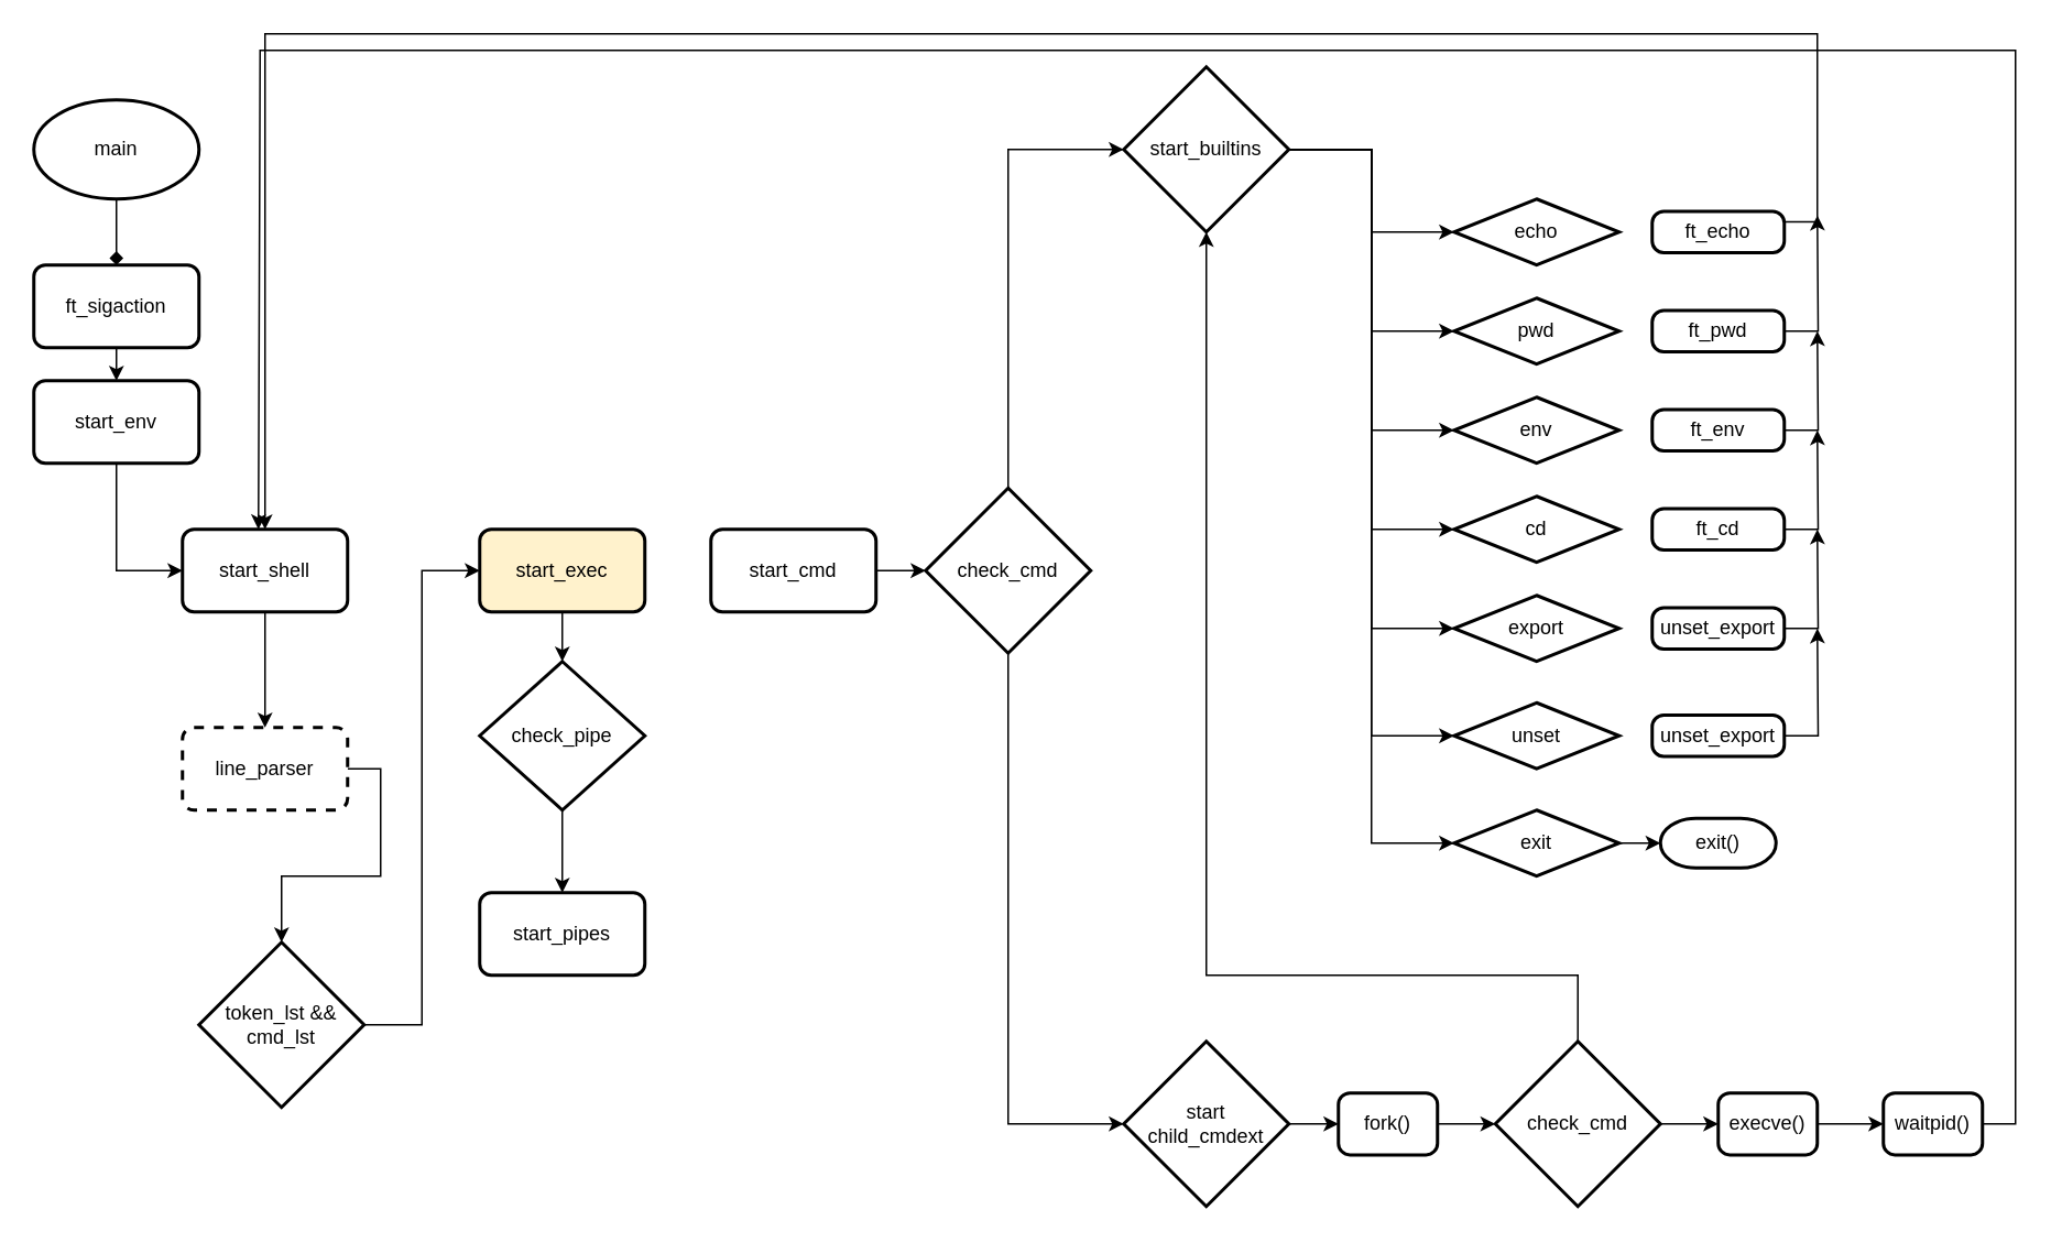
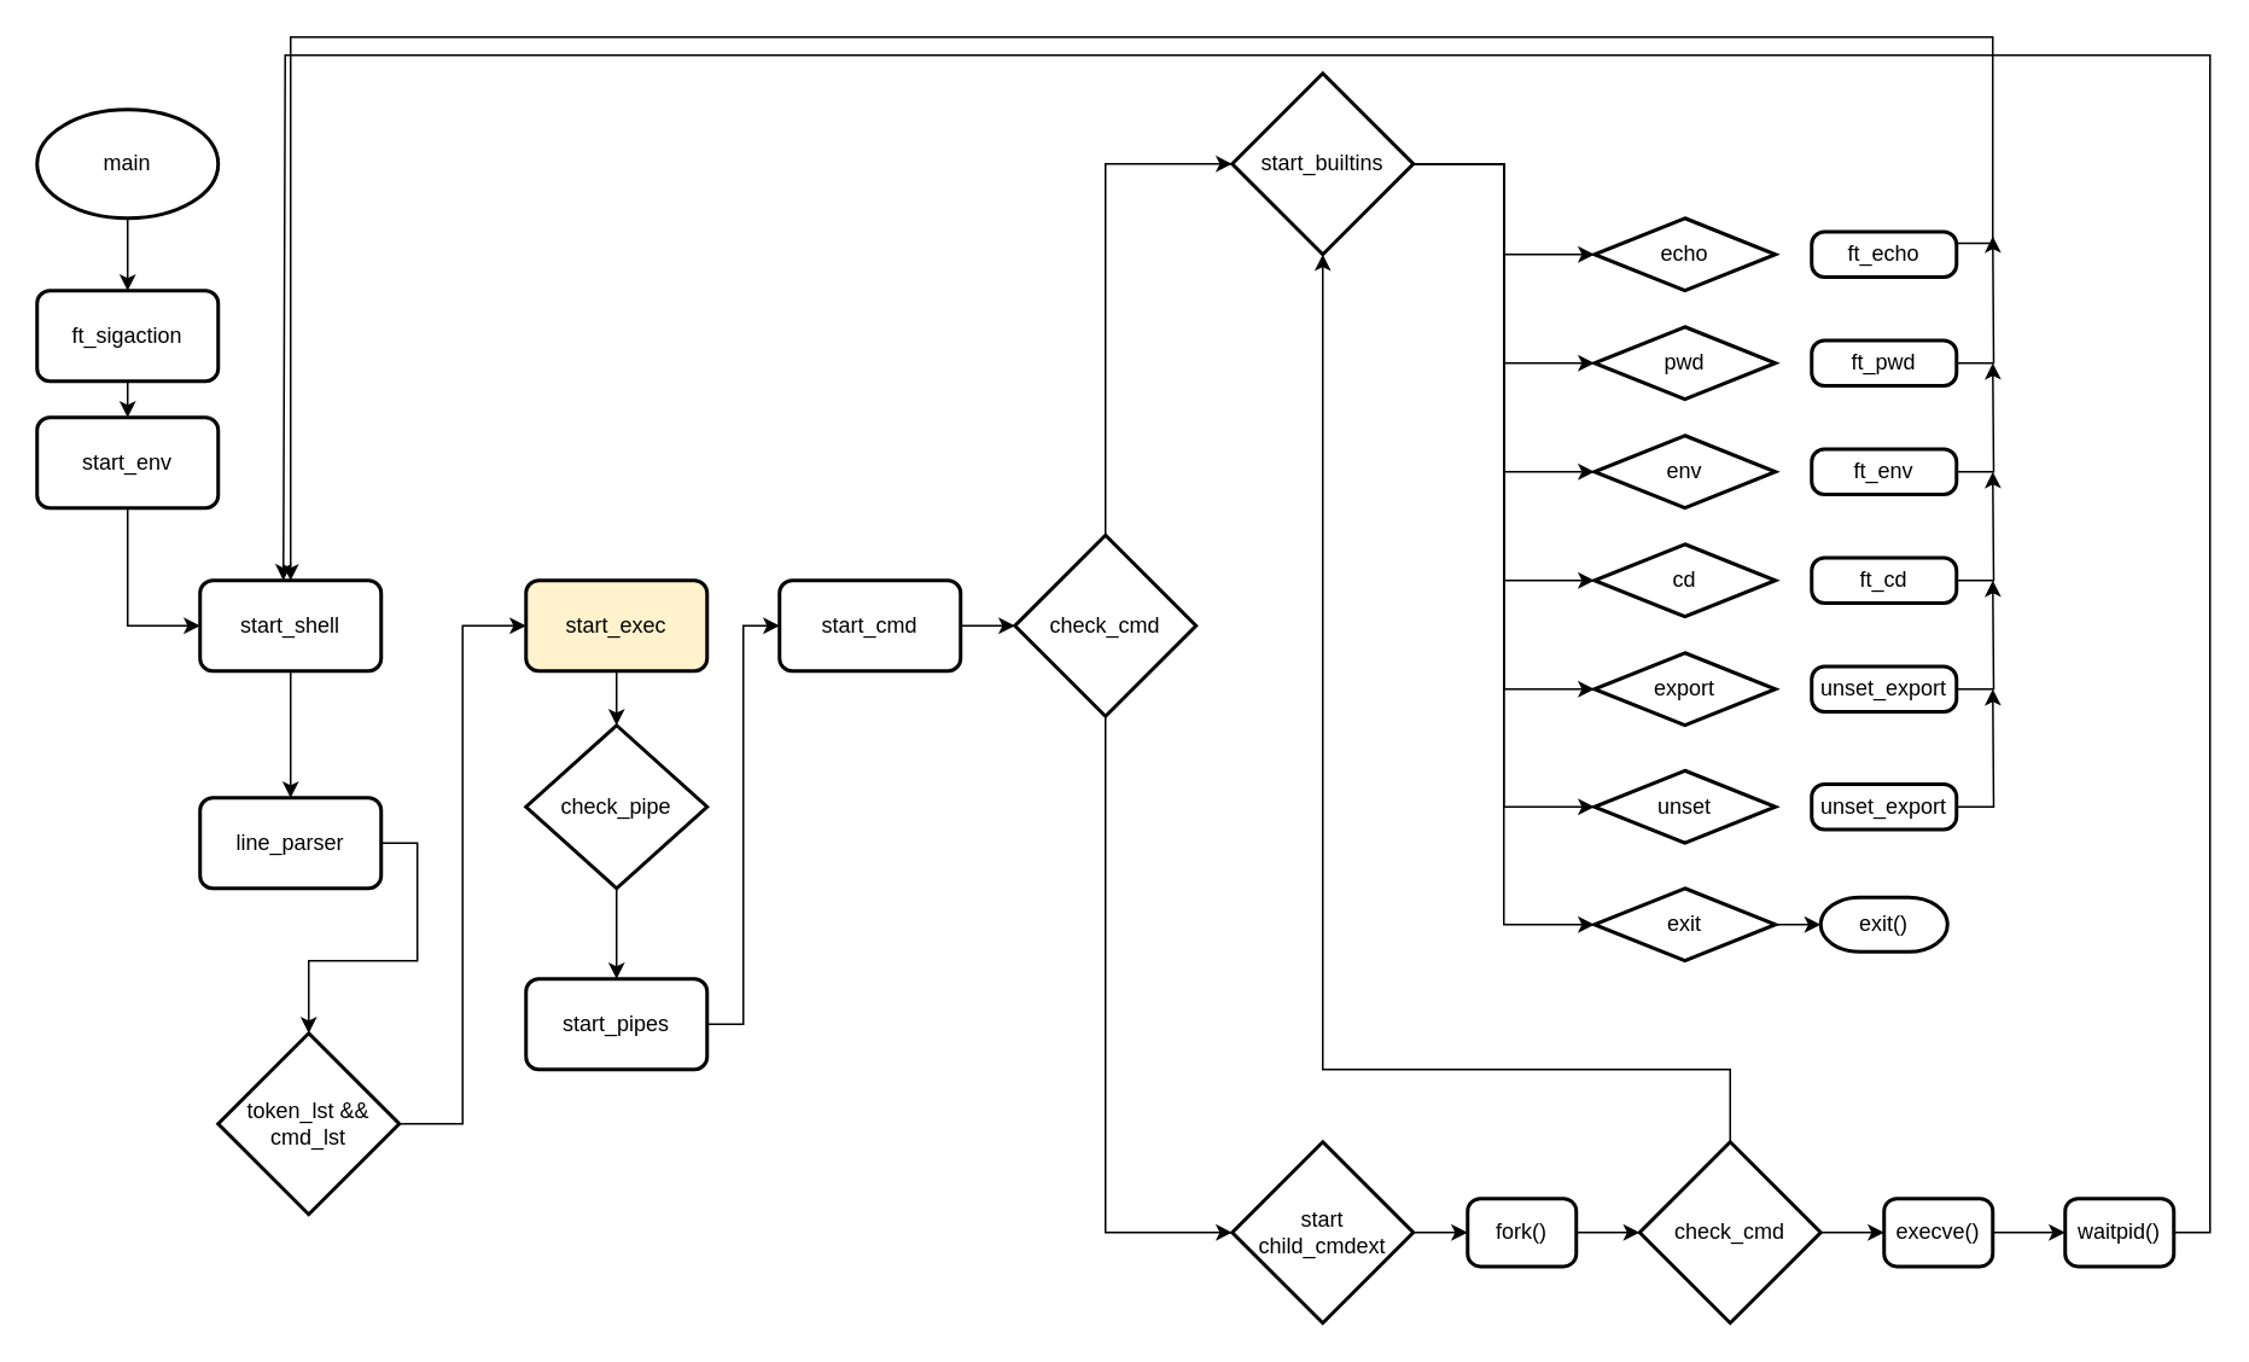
  <mxCell id="0" />
  <mxCell id="1" parent="0" />
- <mxCell id="2" style="edgeStyle=orthogonalEdgeStyle;rounded=0;orthogonalLoop=1;jettySize=auto;html=1;entryX=0.5;entryY=0;entryDx=0;entryDy=0;endArrow=diamond;" edge="1" parent="1" source="3" target="11"><mxGeometry relative="1" as="geometry" /></mxCell>
+ <mxCell id="2" style="edgeStyle=orthogonalEdgeStyle;rounded=0;orthogonalLoop=1;jettySize=auto;html=1;entryX=0.5;entryY=0;entryDx=0;entryDy=0;" edge="1" parent="1" source="3" target="11"><mxGeometry relative="1" as="geometry" /></mxCell>
  <mxCell id="3" value="main" style="strokeWidth=2;html=1;shape=mxgraph.flowchart.start_1;whiteSpace=wrap;" vertex="1" parent="1"><mxGeometry x="20" y="60" width="100" height="60" as="geometry" /></mxCell>
  <mxCell id="4" style="edgeStyle=orthogonalEdgeStyle;rounded=0;orthogonalLoop=1;jettySize=auto;html=1;exitX=1;exitY=0.5;exitDx=0;exitDy=0;entryX=0.5;entryY=0;entryDx=0;entryDy=0;entryPerimeter=0;" edge="1" parent="1" source="5" target="15"><mxGeometry relative="1" as="geometry"><mxPoint x="170" y="560" as="targetPoint" /></mxGeometry></mxCell>
- <mxCell id="5" value="line_parser" style="rounded=1;whiteSpace=wrap;html=1;absoluteArcSize=1;arcSize=14;strokeWidth=2;dashed=1;" vertex="1" parent="1"><mxGeometry x="110" y="440" width="100" height="50" as="geometry" /></mxCell>
+ <mxCell id="5" value="line_parser" style="rounded=1;whiteSpace=wrap;html=1;absoluteArcSize=1;arcSize=14;strokeWidth=2;" vertex="1" parent="1"><mxGeometry x="110" y="440" width="100" height="50" as="geometry" /></mxCell>
  <mxCell id="6" style="edgeStyle=orthogonalEdgeStyle;rounded=0;orthogonalLoop=1;jettySize=auto;html=1;exitX=0.5;exitY=1;exitDx=0;exitDy=0;entryX=0;entryY=0.5;entryDx=0;entryDy=0;" edge="1" parent="1" source="7" target="9"><mxGeometry relative="1" as="geometry" /></mxCell>
  <mxCell id="7" value="start_env" style="rounded=1;whiteSpace=wrap;html=1;absoluteArcSize=1;arcSize=14;strokeWidth=2;" vertex="1" parent="1"><mxGeometry x="20" y="230" width="100" height="50" as="geometry" /></mxCell>
  <mxCell id="8" style="edgeStyle=orthogonalEdgeStyle;rounded=0;orthogonalLoop=1;jettySize=auto;html=1;exitX=0.5;exitY=1;exitDx=0;exitDy=0;entryX=0.5;entryY=0;entryDx=0;entryDy=0;" edge="1" parent="1" source="9" target="5"><mxGeometry relative="1" as="geometry" /></mxCell>
  <mxCell id="9" value="start_shell" style="rounded=1;whiteSpace=wrap;html=1;absoluteArcSize=1;arcSize=14;strokeWidth=2;" vertex="1" parent="1"><mxGeometry x="110" y="320" width="100" height="50" as="geometry" /></mxCell>
  <mxCell id="10" style="edgeStyle=orthogonalEdgeStyle;rounded=0;orthogonalLoop=1;jettySize=auto;html=1;exitX=0.5;exitY=1;exitDx=0;exitDy=0;entryX=0.5;entryY=0;entryDx=0;entryDy=0;" edge="1" parent="1" source="11" target="7"><mxGeometry relative="1" as="geometry" /></mxCell>
  <mxCell id="11" value="ft_sigaction" style="rounded=1;whiteSpace=wrap;html=1;absoluteArcSize=1;arcSize=14;strokeWidth=2;" vertex="1" parent="1"><mxGeometry x="20" y="160" width="100" height="50" as="geometry" /></mxCell>
  <mxCell id="12" style="edgeStyle=orthogonalEdgeStyle;rounded=0;orthogonalLoop=1;jettySize=auto;html=1;exitX=0.5;exitY=1;exitDx=0;exitDy=0;entryX=0.5;entryY=0;entryDx=0;entryDy=0;entryPerimeter=0;" edge="1" parent="1" source="13" target="20"><mxGeometry relative="1" as="geometry" /></mxCell>
  <mxCell id="13" value="start_exec" style="rounded=1;whiteSpace=wrap;html=1;absoluteArcSize=1;arcSize=14;strokeWidth=2;fillColor=#fff2cc;" vertex="1" parent="1"><mxGeometry x="290" y="320" width="100" height="50" as="geometry" /></mxCell>
  <mxCell id="14" style="edgeStyle=orthogonalEdgeStyle;rounded=0;orthogonalLoop=1;jettySize=auto;html=1;exitX=1;exitY=0.5;exitDx=0;exitDy=0;exitPerimeter=0;entryX=0;entryY=0.5;entryDx=0;entryDy=0;" edge="1" parent="1" source="15" target="13"><mxGeometry relative="1" as="geometry" /></mxCell>
  <mxCell id="15" value="token_lst &amp;amp;&amp;amp; cmd_lst" style="strokeWidth=2;html=1;shape=mxgraph.flowchart.decision;whiteSpace=wrap;" vertex="1" parent="1"><mxGeometry x="120" y="570" width="100" height="100" as="geometry" /></mxCell>
  <mxCell id="16" style="edgeStyle=orthogonalEdgeStyle;rounded=0;orthogonalLoop=1;jettySize=auto;html=1;exitX=0.5;exitY=0;exitDx=0;exitDy=0;exitPerimeter=0;entryX=0;entryY=0.5;entryDx=0;entryDy=0;entryPerimeter=0;" edge="1" parent="1" source="18" target="32"><mxGeometry relative="1" as="geometry" /></mxCell>
  <mxCell id="17" style="edgeStyle=orthogonalEdgeStyle;rounded=0;orthogonalLoop=1;jettySize=auto;html=1;exitX=0.5;exitY=1;exitDx=0;exitDy=0;exitPerimeter=0;entryX=0;entryY=0.5;entryDx=0;entryDy=0;entryPerimeter=0;" edge="1" parent="1" source="18" target="34"><mxGeometry relative="1" as="geometry"><mxPoint x="610" y="510" as="sourcePoint" /></mxGeometry></mxCell>
  <mxCell id="18" value="check_cmd" style="strokeWidth=2;html=1;shape=mxgraph.flowchart.decision;whiteSpace=wrap;" vertex="1" parent="1"><mxGeometry x="560" y="295" width="100" height="100" as="geometry" /></mxCell>
  <mxCell id="19" style="edgeStyle=orthogonalEdgeStyle;rounded=0;orthogonalLoop=1;jettySize=auto;html=1;exitX=0.5;exitY=1;exitDx=0;exitDy=0;exitPerimeter=0;entryX=0.5;entryY=0;entryDx=0;entryDy=0;" edge="1" parent="1" source="20" target="22"><mxGeometry relative="1" as="geometry" /></mxCell>
  <mxCell id="20" value="check_pipe" style="strokeWidth=2;html=1;shape=mxgraph.flowchart.decision;whiteSpace=wrap;" vertex="1" parent="1"><mxGeometry x="290" y="400" width="100" height="90" as="geometry" /></mxCell>
+ <mxCell id="21" style="edgeStyle=orthogonalEdgeStyle;rounded=0;orthogonalLoop=1;jettySize=auto;html=1;exitX=1;exitY=0.5;exitDx=0;exitDy=0;entryX=0;entryY=0.5;entryDx=0;entryDy=0;" edge="1" parent="1" source="22" target="24"><mxGeometry relative="1" as="geometry" /></mxCell>
  <mxCell id="22" value="start_pipes" style="rounded=1;whiteSpace=wrap;html=1;absoluteArcSize=1;arcSize=14;strokeWidth=2;" vertex="1" parent="1"><mxGeometry x="290" y="540" width="100" height="50" as="geometry" /></mxCell>
  <mxCell id="23" style="edgeStyle=orthogonalEdgeStyle;rounded=0;orthogonalLoop=1;jettySize=auto;html=1;exitX=1;exitY=0.5;exitDx=0;exitDy=0;entryX=0;entryY=0.5;entryDx=0;entryDy=0;entryPerimeter=0;" edge="1" parent="1" source="24" target="18"><mxGeometry relative="1" as="geometry" /></mxCell>
  <mxCell id="24" value="start_cmd" style="rounded=1;whiteSpace=wrap;html=1;absoluteArcSize=1;arcSize=14;strokeWidth=2;" vertex="1" parent="1"><mxGeometry x="430" y="320" width="100" height="50" as="geometry" /></mxCell>
  <mxCell id="25" style="edgeStyle=orthogonalEdgeStyle;rounded=0;orthogonalLoop=1;jettySize=auto;html=1;exitX=1;exitY=0.5;exitDx=0;exitDy=0;exitPerimeter=0;entryX=0;entryY=0.5;entryDx=0;entryDy=0;entryPerimeter=0;" edge="1" parent="1" source="32" target="35"><mxGeometry relative="1" as="geometry" /></mxCell>
  <mxCell id="26" style="edgeStyle=orthogonalEdgeStyle;rounded=0;orthogonalLoop=1;jettySize=auto;html=1;exitX=1;exitY=0.5;exitDx=0;exitDy=0;exitPerimeter=0;entryX=0;entryY=0.5;entryDx=0;entryDy=0;entryPerimeter=0;" edge="1" parent="1" source="32" target="38"><mxGeometry relative="1" as="geometry" /></mxCell>
  <mxCell id="27" style="edgeStyle=orthogonalEdgeStyle;rounded=0;orthogonalLoop=1;jettySize=auto;html=1;exitX=1;exitY=0.5;exitDx=0;exitDy=0;exitPerimeter=0;entryX=0;entryY=0.5;entryDx=0;entryDy=0;entryPerimeter=0;" edge="1" parent="1" source="32" target="39"><mxGeometry relative="1" as="geometry" /></mxCell>
  <mxCell id="28" style="edgeStyle=orthogonalEdgeStyle;rounded=0;orthogonalLoop=1;jettySize=auto;html=1;exitX=1;exitY=0.5;exitDx=0;exitDy=0;exitPerimeter=0;entryX=0;entryY=0.5;entryDx=0;entryDy=0;entryPerimeter=0;" edge="1" parent="1" source="32" target="46"><mxGeometry relative="1" as="geometry" /></mxCell>
  <mxCell id="29" style="edgeStyle=orthogonalEdgeStyle;rounded=0;orthogonalLoop=1;jettySize=auto;html=1;exitX=1;exitY=0.5;exitDx=0;exitDy=0;exitPerimeter=0;entryX=0;entryY=0.5;entryDx=0;entryDy=0;entryPerimeter=0;" edge="1" parent="1" source="32" target="47"><mxGeometry relative="1" as="geometry" /></mxCell>
  <mxCell id="30" style="edgeStyle=orthogonalEdgeStyle;rounded=0;orthogonalLoop=1;jettySize=auto;html=1;exitX=1;exitY=0.5;exitDx=0;exitDy=0;exitPerimeter=0;entryX=0;entryY=0.5;entryDx=0;entryDy=0;entryPerimeter=0;" edge="1" parent="1" source="32" target="48"><mxGeometry relative="1" as="geometry" /></mxCell>
  <mxCell id="31" style="edgeStyle=orthogonalEdgeStyle;rounded=0;orthogonalLoop=1;jettySize=auto;html=1;exitX=1;exitY=0.5;exitDx=0;exitDy=0;exitPerimeter=0;entryX=0;entryY=0.5;entryDx=0;entryDy=0;entryPerimeter=0;" edge="1" parent="1" source="32" target="50"><mxGeometry relative="1" as="geometry" /></mxCell>
  <mxCell id="32" value="start_builtins" style="strokeWidth=2;html=1;shape=mxgraph.flowchart.decision;whiteSpace=wrap;" vertex="1" parent="1"><mxGeometry x="680" y="40" width="100" height="100" as="geometry" /></mxCell>
  <mxCell id="33" style="edgeStyle=orthogonalEdgeStyle;rounded=0;orthogonalLoop=1;jettySize=auto;html=1;exitX=1;exitY=0.5;exitDx=0;exitDy=0;exitPerimeter=0;entryX=0;entryY=0.5;entryDx=0;entryDy=0;" edge="1" parent="1" source="34" target="37"><mxGeometry relative="1" as="geometry" /></mxCell>
  <mxCell id="34" value="start&lt;br&gt;child_cmdext" style="strokeWidth=2;html=1;shape=mxgraph.flowchart.decision;whiteSpace=wrap;" vertex="1" parent="1"><mxGeometry x="680" y="630" width="100" height="100" as="geometry" /></mxCell>
  <mxCell id="35" value="echo" style="strokeWidth=2;html=1;shape=mxgraph.flowchart.decision;whiteSpace=wrap;" vertex="1" parent="1"><mxGeometry x="880" y="120" width="100" height="40" as="geometry" /></mxCell>
  <mxCell id="36" style="edgeStyle=orthogonalEdgeStyle;rounded=0;orthogonalLoop=1;jettySize=auto;html=1;exitX=1;exitY=0.5;exitDx=0;exitDy=0;entryX=0;entryY=0.5;entryDx=0;entryDy=0;entryPerimeter=0;" edge="1" parent="1" source="37" target="60"><mxGeometry relative="1" as="geometry" /></mxCell>
  <mxCell id="37" value="fork()" style="rounded=1;whiteSpace=wrap;html=1;absoluteArcSize=1;arcSize=14;strokeWidth=2;" vertex="1" parent="1"><mxGeometry x="810" y="661.25" width="60" height="37.5" as="geometry" /></mxCell>
  <mxCell id="38" value="pwd" style="strokeWidth=2;html=1;shape=mxgraph.flowchart.decision;whiteSpace=wrap;" vertex="1" parent="1"><mxGeometry x="880" y="180" width="100" height="40" as="geometry" /></mxCell>
  <mxCell id="39" value="env" style="strokeWidth=2;html=1;shape=mxgraph.flowchart.decision;whiteSpace=wrap;" vertex="1" parent="1"><mxGeometry x="880" y="240" width="100" height="40" as="geometry" /></mxCell>
  <mxCell id="40" style="edgeStyle=orthogonalEdgeStyle;rounded=0;orthogonalLoop=1;jettySize=auto;html=1;exitX=1;exitY=0.25;exitDx=0;exitDy=0;entryX=0.5;entryY=0;entryDx=0;entryDy=0;" edge="1" parent="1" source="41" target="9"><mxGeometry relative="1" as="geometry"><Array as="points"><mxPoint x="1100" y="134" /><mxPoint x="1100" y="20" /><mxPoint x="160" y="20" /></Array></mxGeometry></mxCell>
  <mxCell id="41" value="ft_echo" style="rounded=1;whiteSpace=wrap;html=1;absoluteArcSize=1;arcSize=14;strokeWidth=2;" vertex="1" parent="1"><mxGeometry x="1000" y="127.5" width="80" height="25" as="geometry" /></mxCell>
  <mxCell id="42" style="edgeStyle=orthogonalEdgeStyle;rounded=0;orthogonalLoop=1;jettySize=auto;html=1;exitX=1;exitY=0.5;exitDx=0;exitDy=0;" edge="1" parent="1" source="43"><mxGeometry relative="1" as="geometry"><mxPoint x="1100" y="130" as="targetPoint" /></mxGeometry></mxCell>
  <mxCell id="43" value="ft_pwd" style="rounded=1;whiteSpace=wrap;html=1;absoluteArcSize=1;arcSize=14;strokeWidth=2;" vertex="1" parent="1"><mxGeometry x="1000" y="187.5" width="80" height="25" as="geometry" /></mxCell>
  <mxCell id="44" style="edgeStyle=orthogonalEdgeStyle;rounded=0;orthogonalLoop=1;jettySize=auto;html=1;exitX=1;exitY=0.5;exitDx=0;exitDy=0;" edge="1" parent="1" source="45"><mxGeometry relative="1" as="geometry"><mxPoint x="1100" y="200" as="targetPoint" /></mxGeometry></mxCell>
  <mxCell id="45" value="ft_env" style="rounded=1;whiteSpace=wrap;html=1;absoluteArcSize=1;arcSize=14;strokeWidth=2;" vertex="1" parent="1"><mxGeometry x="1000" y="247.5" width="80" height="25" as="geometry" /></mxCell>
  <mxCell id="46" value="cd" style="strokeWidth=2;html=1;shape=mxgraph.flowchart.decision;whiteSpace=wrap;" vertex="1" parent="1"><mxGeometry x="880" y="300" width="100" height="40" as="geometry" /></mxCell>
  <mxCell id="47" value="export" style="strokeWidth=2;html=1;shape=mxgraph.flowchart.decision;whiteSpace=wrap;" vertex="1" parent="1"><mxGeometry x="880" y="360" width="100" height="40" as="geometry" /></mxCell>
  <mxCell id="48" value="unset" style="strokeWidth=2;html=1;shape=mxgraph.flowchart.decision;whiteSpace=wrap;" vertex="1" parent="1"><mxGeometry x="880" y="425" width="100" height="40" as="geometry" /></mxCell>
  <mxCell id="49" style="edgeStyle=orthogonalEdgeStyle;rounded=0;orthogonalLoop=1;jettySize=auto;html=1;exitX=1;exitY=0.5;exitDx=0;exitDy=0;exitPerimeter=0;entryX=0;entryY=0.5;entryDx=0;entryDy=0;entryPerimeter=0;" edge="1" parent="1" source="50" target="57"><mxGeometry relative="1" as="geometry" /></mxCell>
  <mxCell id="50" value="exit" style="strokeWidth=2;html=1;shape=mxgraph.flowchart.decision;whiteSpace=wrap;" vertex="1" parent="1"><mxGeometry x="880" y="490" width="100" height="40" as="geometry" /></mxCell>
  <mxCell id="51" style="edgeStyle=orthogonalEdgeStyle;rounded=0;orthogonalLoop=1;jettySize=auto;html=1;exitX=1;exitY=0.5;exitDx=0;exitDy=0;" edge="1" parent="1" source="52"><mxGeometry relative="1" as="geometry"><mxPoint x="1100" y="260" as="targetPoint" /></mxGeometry></mxCell>
  <mxCell id="52" value="ft_cd" style="rounded=1;whiteSpace=wrap;html=1;absoluteArcSize=1;arcSize=14;strokeWidth=2;" vertex="1" parent="1"><mxGeometry x="1000" y="307.5" width="80" height="25" as="geometry" /></mxCell>
  <mxCell id="53" style="edgeStyle=orthogonalEdgeStyle;rounded=0;orthogonalLoop=1;jettySize=auto;html=1;exitX=1;exitY=0.5;exitDx=0;exitDy=0;" edge="1" parent="1" source="54"><mxGeometry relative="1" as="geometry"><mxPoint x="1100" y="320" as="targetPoint" /></mxGeometry></mxCell>
  <mxCell id="54" value="unset_export" style="rounded=1;whiteSpace=wrap;html=1;absoluteArcSize=1;arcSize=14;strokeWidth=2;" vertex="1" parent="1"><mxGeometry x="1000" y="367.5" width="80" height="25" as="geometry" /></mxCell>
  <mxCell id="55" style="edgeStyle=orthogonalEdgeStyle;rounded=0;orthogonalLoop=1;jettySize=auto;html=1;exitX=1;exitY=0.5;exitDx=0;exitDy=0;" edge="1" parent="1" source="56"><mxGeometry relative="1" as="geometry"><mxPoint x="1100" y="380" as="targetPoint" /></mxGeometry></mxCell>
  <mxCell id="56" value="unset_export" style="rounded=1;whiteSpace=wrap;html=1;absoluteArcSize=1;arcSize=14;strokeWidth=2;" vertex="1" parent="1"><mxGeometry x="1000" y="432.5" width="80" height="25" as="geometry" /></mxCell>
  <mxCell id="57" value="exit()" style="strokeWidth=2;html=1;shape=mxgraph.flowchart.terminator;whiteSpace=wrap;" vertex="1" parent="1"><mxGeometry x="1005" y="495" width="70" height="30" as="geometry" /></mxCell>
  <mxCell id="58" style="edgeStyle=orthogonalEdgeStyle;rounded=0;orthogonalLoop=1;jettySize=auto;html=1;exitX=0.5;exitY=0;exitDx=0;exitDy=0;exitPerimeter=0;entryX=0.5;entryY=1;entryDx=0;entryDy=0;entryPerimeter=0;" edge="1" parent="1" source="60" target="32"><mxGeometry relative="1" as="geometry"><Array as="points"><mxPoint x="955" y="590" /><mxPoint x="730" y="590" /></Array></mxGeometry></mxCell>
  <mxCell id="59" style="edgeStyle=orthogonalEdgeStyle;rounded=0;orthogonalLoop=1;jettySize=auto;html=1;exitX=1;exitY=0.5;exitDx=0;exitDy=0;exitPerimeter=0;entryX=0;entryY=0.5;entryDx=0;entryDy=0;" edge="1" parent="1" source="60" target="62"><mxGeometry relative="1" as="geometry" /></mxCell>
  <mxCell id="60" value="check_cmd" style="strokeWidth=2;html=1;shape=mxgraph.flowchart.decision;whiteSpace=wrap;" vertex="1" parent="1"><mxGeometry x="905" y="630" width="100" height="100" as="geometry" /></mxCell>
  <mxCell id="61" style="edgeStyle=orthogonalEdgeStyle;rounded=0;orthogonalLoop=1;jettySize=auto;html=1;exitX=1;exitY=0.5;exitDx=0;exitDy=0;entryX=0;entryY=0.5;entryDx=0;entryDy=0;" edge="1" parent="1" source="62" target="64"><mxGeometry relative="1" as="geometry" /></mxCell>
  <mxCell id="62" value="execve()" style="rounded=1;whiteSpace=wrap;html=1;absoluteArcSize=1;arcSize=14;strokeWidth=2;" vertex="1" parent="1"><mxGeometry x="1040" y="661.25" width="60" height="37.5" as="geometry" /></mxCell>
  <mxCell id="63" style="edgeStyle=orthogonalEdgeStyle;rounded=0;orthogonalLoop=1;jettySize=auto;html=1;exitX=1;exitY=0.5;exitDx=0;exitDy=0;" edge="1" parent="1" source="64"><mxGeometry relative="1" as="geometry"><mxPoint x="156" y="320" as="targetPoint" /><Array as="points"><mxPoint x="1220" y="680" /><mxPoint x="1220" y="30" /><mxPoint x="157" y="30" /></Array></mxGeometry></mxCell>
  <mxCell id="64" value="waitpid()" style="rounded=1;whiteSpace=wrap;html=1;absoluteArcSize=1;arcSize=14;strokeWidth=2;" vertex="1" parent="1"><mxGeometry x="1140" y="661.25" width="60" height="37.5" as="geometry" /></mxCell>
